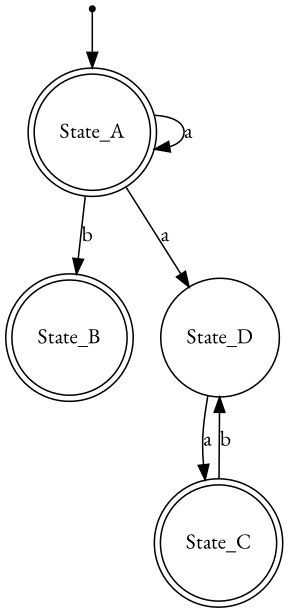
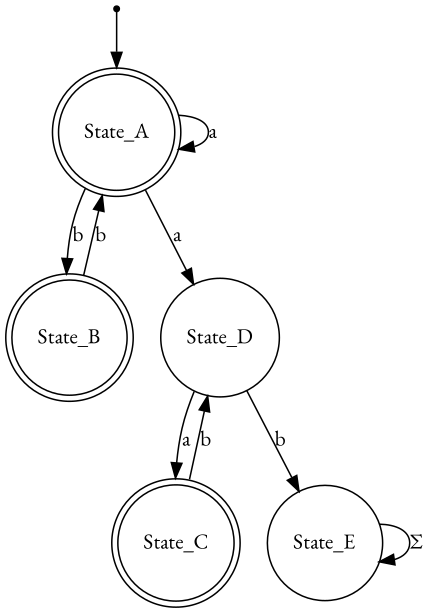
  digraph {
    fontname="EB Garamond"
    rankdir=TB
    node [fontname="EB Garamond" shape=doublecircle]
    edge [fontname="EB Garamond"]
    start [shape=point]
    State_A
    State_B
    State_D [shape=circle]
    State_C
+   State_E [shape=circle]
    start -> State_A
    State_A -> State_A [label=a]
    State_A -> State_B [label=b]
    State_A -> State_D [label=a]
+   State_B -> State_A [label=b]
    State_D -> State_C [label=a]
+   State_D -> State_E [label=b]
    State_C -> State_D [label=b]
+   State_E -> State_E [label="Σ"]
  }
